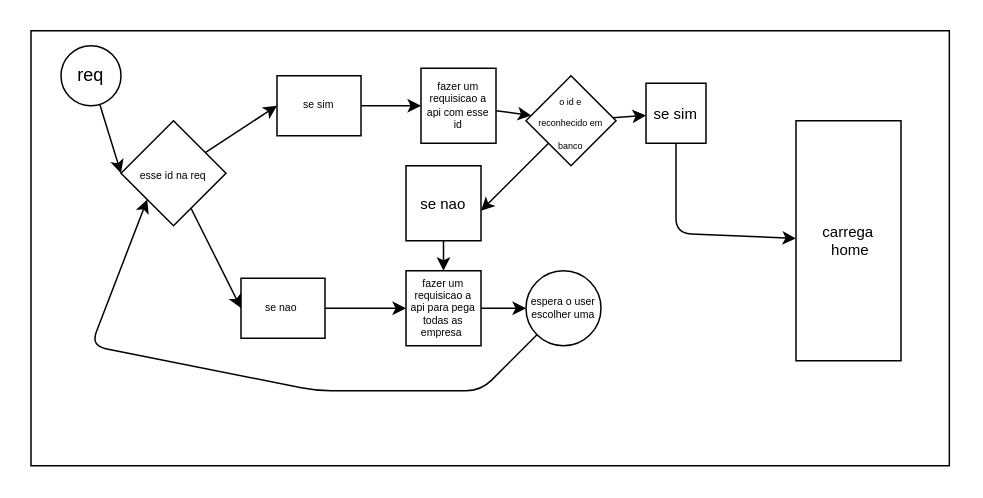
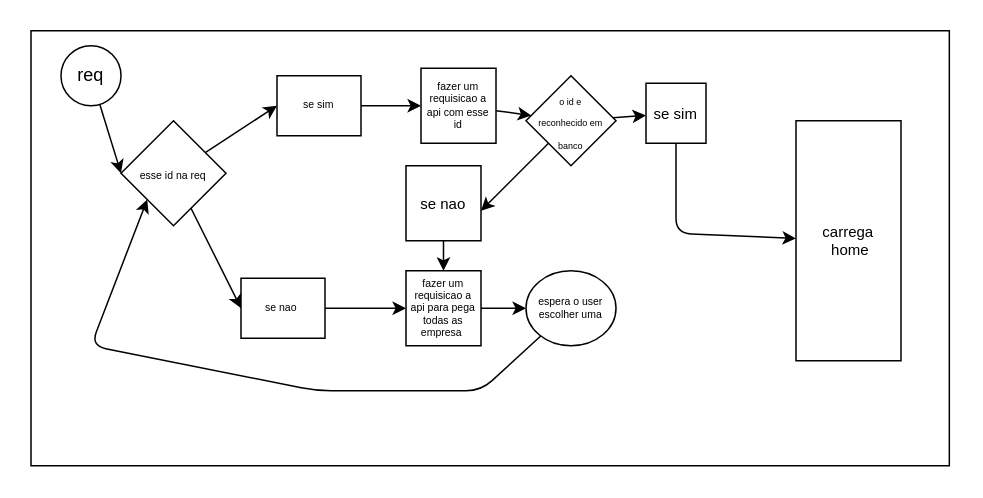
  <mxCell id="0" />
  <mxCell id="1" parent="0" />
  <mxCell id="2" value="" style="whiteSpace=wrap;html=1;" parent="1" vertex="1"><mxGeometry x="20" y="20" width="612.22" height="290" as="geometry" /></mxCell>
  <mxCell id="3" style="edgeStyle=none;html=1;entryX=0;entryY=0.5;entryDx=0;entryDy=0;" parent="1" source="4" target="7" edge="1"><mxGeometry relative="1" as="geometry" /></mxCell>
  <mxCell id="4" value="req" style="ellipse;whiteSpace=wrap;html=1;" parent="1" vertex="1"><mxGeometry x="40" y="30" width="40" height="40" as="geometry" /></mxCell>
  <mxCell id="5" style="edgeStyle=none;html=1;entryX=0;entryY=0.5;entryDx=0;entryDy=0;fontSize=7;" parent="1" source="7" target="9" edge="1"><mxGeometry relative="1" as="geometry" /></mxCell>
  <mxCell id="6" style="edgeStyle=none;html=1;entryX=0;entryY=0.5;entryDx=0;entryDy=0;fontSize=7;" parent="1" source="7" target="11" edge="1"><mxGeometry relative="1" as="geometry" /></mxCell>
  <mxCell id="7" value="&lt;font style=&quot;font-size: 7px;&quot;&gt;esse id na req&lt;/font&gt;" style="rhombus;whiteSpace=wrap;html=1;" parent="1" vertex="1"><mxGeometry x="80" y="80" width="70" height="70" as="geometry" /></mxCell>
  <mxCell id="8" style="edgeStyle=none;html=1;entryX=0;entryY=0.5;entryDx=0;entryDy=0;fontSize=7;" parent="1" source="9" target="13" edge="1"><mxGeometry relative="1" as="geometry" /></mxCell>
  <mxCell id="9" value="se sim" style="whiteSpace=wrap;html=1;fontSize=7;" parent="1" vertex="1"><mxGeometry x="184" y="50" width="56" height="40" as="geometry" /></mxCell>
  <mxCell id="10" style="edgeStyle=none;html=1;fontSize=7;" parent="1" source="11" target="15" edge="1"><mxGeometry relative="1" as="geometry" /></mxCell>
  <mxCell id="11" value="se nao&amp;nbsp;" style="whiteSpace=wrap;html=1;fontSize=7;" parent="1" vertex="1"><mxGeometry x="160" y="185" width="56" height="40" as="geometry" /></mxCell>
  <mxCell id="12" style="edgeStyle=none;html=1;fontSize=6;" edge="1" parent="1" source="13" target="20"><mxGeometry relative="1" as="geometry" /></mxCell>
  <mxCell id="13" value="fazer um requisicao a api com esse id" style="whiteSpace=wrap;html=1;fontSize=7;" parent="1" vertex="1"><mxGeometry x="280" y="45" width="50" height="50" as="geometry" /></mxCell>
  <mxCell id="14" style="edgeStyle=none;html=1;entryX=0;entryY=0.5;entryDx=0;entryDy=0;fontSize=7;" parent="1" source="15" target="17" edge="1"><mxGeometry relative="1" as="geometry" /></mxCell>
  <mxCell id="15" value="fazer um requisicao a api para pega todas as empresa&amp;nbsp;" style="whiteSpace=wrap;html=1;fontSize=7;" parent="1" vertex="1"><mxGeometry x="270" y="180" width="50" height="50" as="geometry" /></mxCell>
  <mxCell id="16" style="edgeStyle=none;html=1;fontSize=7;entryX=0;entryY=1;entryDx=0;entryDy=0;" parent="1" source="17" target="7" edge="1"><mxGeometry relative="1" as="geometry"><Array as="points"><mxPoint x="320" y="260" /><mxPoint x="210" y="260" /><mxPoint x="60" y="230" /></Array></mxGeometry></mxCell>
- <mxCell id="17" value="espera o user escolher uma" style="ellipse;whiteSpace=wrap;html=1;fontSize=7;" parent="1" vertex="1"><mxGeometry x="350" y="180" width="50" height="50" as="geometry" /></mxCell>
+ <mxCell id="17" value="espera o user escolher uma" style="ellipse;whiteSpace=wrap;html=1;fontSize=7;" parent="1" vertex="1"><mxGeometry x="350" y="180" width="60" height="50" as="geometry" /></mxCell>
  <mxCell id="18" style="edgeStyle=none;html=1;entryX=0.49;entryY=0.414;entryDx=0;entryDy=0;entryPerimeter=0;fontSize=6;" edge="1" parent="1" source="20" target="2"><mxGeometry relative="1" as="geometry" /></mxCell>
  <mxCell id="19" style="edgeStyle=none;html=1;fontSize=10;" edge="1" parent="1" source="20" target="24"><mxGeometry relative="1" as="geometry" /></mxCell>
  <mxCell id="20" value="&lt;font style=&quot;font-size: 6px;&quot;&gt;o id e reconhecido em banco&lt;/font&gt;" style="rhombus;whiteSpace=wrap;html=1;spacingRight=0;spacingBottom=0;spacing=7;" vertex="1" parent="1"><mxGeometry x="350" y="50" width="60" height="60" as="geometry" /></mxCell>
  <mxCell id="21" style="edgeStyle=none;html=1;fontSize=10;" edge="1" parent="1" source="22" target="15"><mxGeometry relative="1" as="geometry" /></mxCell>
  <mxCell id="22" value="&lt;font style=&quot;font-size: 10px;&quot;&gt;se nao&lt;/font&gt;" style="whiteSpace=wrap;html=1;fontSize=6;" vertex="1" parent="1"><mxGeometry x="270" y="110" width="50" height="50" as="geometry" /></mxCell>
  <mxCell id="23" style="edgeStyle=none;html=1;exitX=0.5;exitY=1;exitDx=0;exitDy=0;fontSize=10;" edge="1" parent="1" source="24" target="25"><mxGeometry relative="1" as="geometry"><Array as="points"><mxPoint x="450" y="155" /></Array></mxGeometry></mxCell>
  <mxCell id="24" value="se sim" style="whiteSpace=wrap;html=1;fontSize=10;" vertex="1" parent="1"><mxGeometry x="430" y="55" width="40" height="40" as="geometry" /></mxCell>
  <mxCell id="25" value="carrega&lt;br&gt;&amp;nbsp;home" style="whiteSpace=wrap;html=1;fontSize=10;rotation=0;" vertex="1" parent="1"><mxGeometry x="530" y="80" width="70" height="160" as="geometry" /></mxCell>
